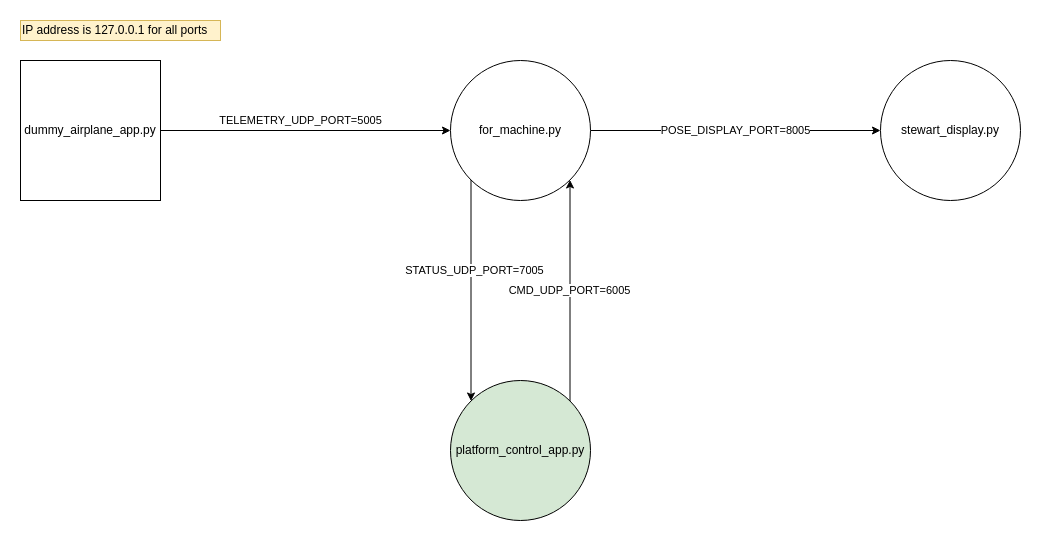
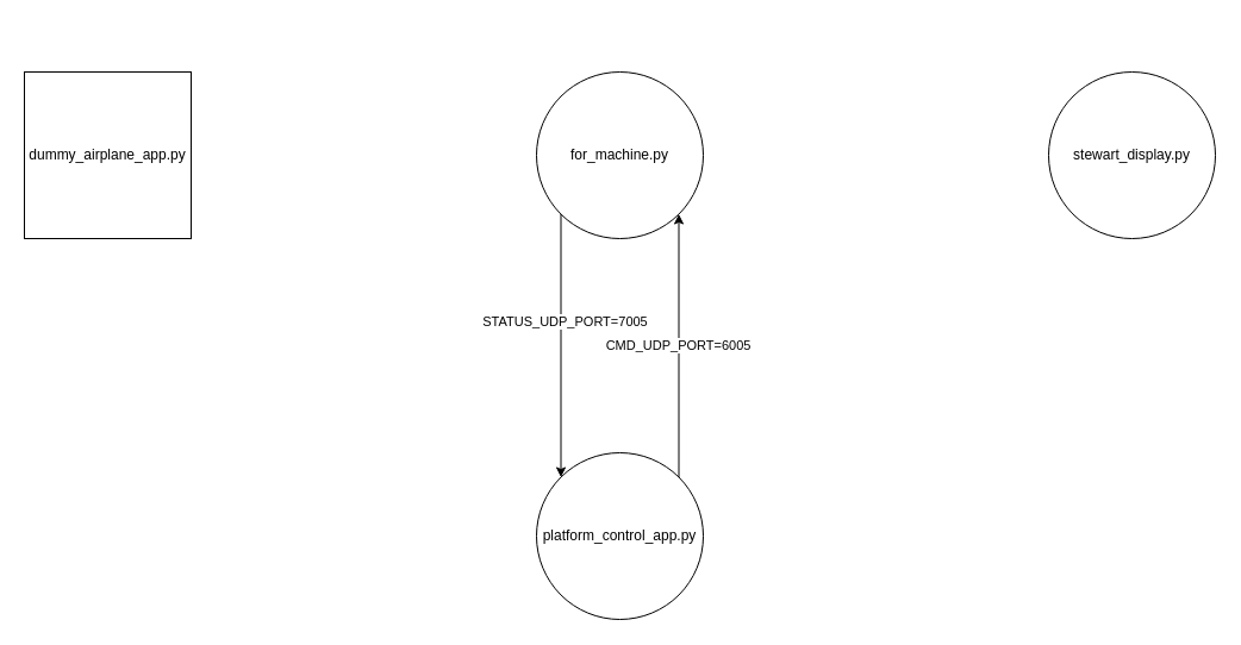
  <mxCell id="0" />
  <mxCell id="1" parent="0" />
  <mxCell id="2" style="edgeStyle=orthogonalEdgeStyle;rounded=0;orthogonalLoop=1;jettySize=auto;html=1;exitX=0;exitY=1;exitDx=0;exitDy=0;entryX=0;entryY=0;entryDx=0;entryDy=0;" edge="1" parent="1" source="5" target="7"><mxGeometry relative="1" as="geometry" /></mxCell>
  <mxCell id="3" value="STATUS_UDP_PORT=7005" style="edgeLabel;html=1;align=center;verticalAlign=middle;resizable=0;points=[];" vertex="1" connectable="0" parent="2"><mxGeometry x="-0.187" y="3" relative="1" as="geometry"><mxPoint as="offset" /></mxGeometry></mxCell>
- <mxCell id="4" value="POSE_DISPLAY_PORT=8005" style="edgeStyle=orthogonalEdgeStyle;rounded=0;orthogonalLoop=1;jettySize=auto;html=1;exitX=1;exitY=0.5;exitDx=0;exitDy=0;entryX=0;entryY=0.5;entryDx=0;entryDy=0;" edge="1" parent="1" source="5" target="10"><mxGeometry relative="1" as="geometry" /></mxCell>
  <mxCell id="5" value="for_machine.py" style="ellipse;whiteSpace=wrap;html=1;" vertex="1" parent="1"><mxGeometry x="450" y="60" width="140" height="140" as="geometry" /></mxCell>
  <mxCell id="6" value="CMD_UDP_PORT=6005" style="edgeStyle=orthogonalEdgeStyle;rounded=0;orthogonalLoop=1;jettySize=auto;html=1;exitX=1;exitY=0;exitDx=0;exitDy=0;entryX=1;entryY=1;entryDx=0;entryDy=0;" edge="1" parent="1" source="7" target="5"><mxGeometry relative="1" as="geometry" /></mxCell>
- <mxCell id="7" value="platform_control_app.py" style="ellipse;whiteSpace=wrap;html=1;fillColor=#d5e8d4;" vertex="1" parent="1"><mxGeometry x="450" y="380" width="140" height="140" as="geometry" /></mxCell>
- <mxCell id="8" value="TELEMETRY_UDP_PORT=5005" style="edgeStyle=orthogonalEdgeStyle;rounded=0;orthogonalLoop=1;jettySize=auto;html=1;exitX=1;exitY=0.5;exitDx=0;exitDy=0;entryX=0;entryY=0.5;entryDx=0;entryDy=0;" edge="1" parent="1" source="9" target="5"><mxGeometry x="-0.035" y="10" relative="1" as="geometry"><mxPoint as="offset" /></mxGeometry></mxCell>
+ <mxCell id="7" value="platform_control_app.py" style="ellipse;whiteSpace=wrap;html=1;" vertex="1" parent="1"><mxGeometry x="450" y="380" width="140" height="140" as="geometry" /></mxCell>
  <mxCell id="9" value="dummy_airplane_app.py" style="whiteSpace=wrap;html=1;rounded=0;" vertex="1" parent="1"><mxGeometry x="20" y="60" width="140" height="140" as="geometry" /></mxCell>
  <mxCell id="10" value="stewart_display.py" style="ellipse;whiteSpace=wrap;html=1;" vertex="1" parent="1"><mxGeometry x="880" y="60" width="140" height="140" as="geometry" /></mxCell>
- <mxCell id="11" value="IP address is 127.0.0.1 for all ports" style="text;html=1;strokeColor=#d6b656;fillColor=#fff2cc;align=left;verticalAlign=middle;whiteSpace=wrap;rounded=0;" vertex="1" parent="1"><mxGeometry x="20" y="20" width="200" height="20" as="geometry" /></mxCell>
